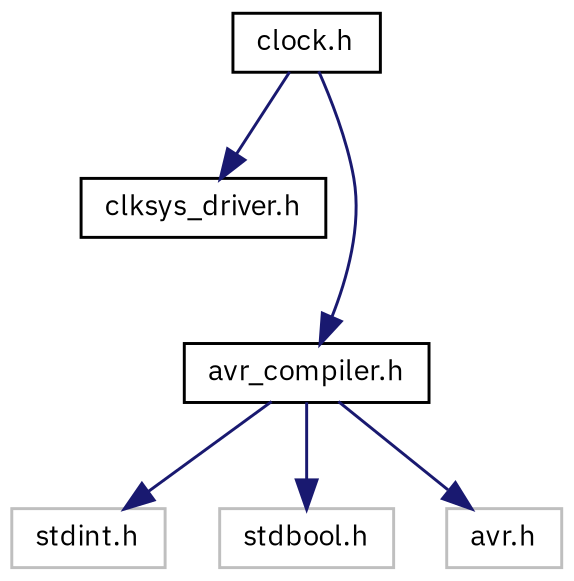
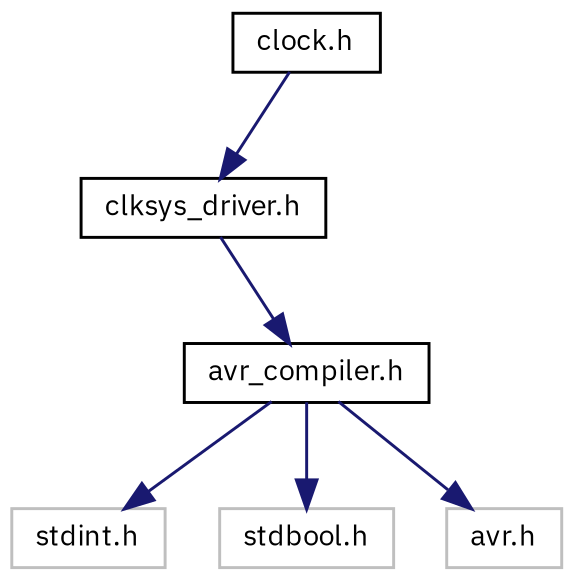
  digraph {
    fontname="IBM Plex Sans"
    node [color=black fillcolor=white fontname="IBM Plex Sans" fontsize=10 shape=record style=filled]
    edge [color=midnightblue fontname="IBM Plex Sans" fontsize=10 labelfontname=Helvetica labelfontsize=10 style=solid]
    n1 [height=0.2 label="clock.h" width=0.4]
    n2 [height=0.2 label="clksys_driver.h" width=0.4]
    n3 [height=0.2 label="avr_compiler.h" width=0.4]
    n4 [color=grey75 height=0.2 label="stdint.h" width=0.4]
    n5 [color=grey75 height=0.2 label="stdbool.h" width=0.4]
    n6 [color=grey75 height=0.2 label="avr.h" width=0.4]
    n1 -> n2
-   n1 -> n3
+   n2 -> n3
    n3 -> n4
    n3 -> n5
    n3 -> n6
  }
